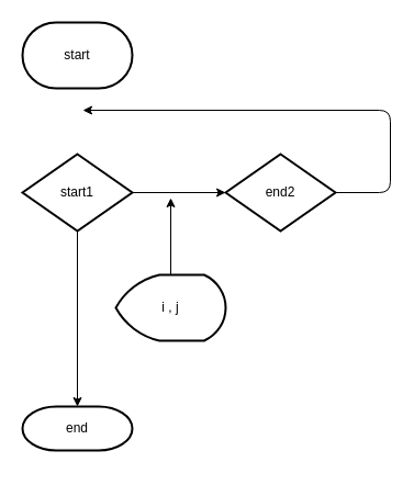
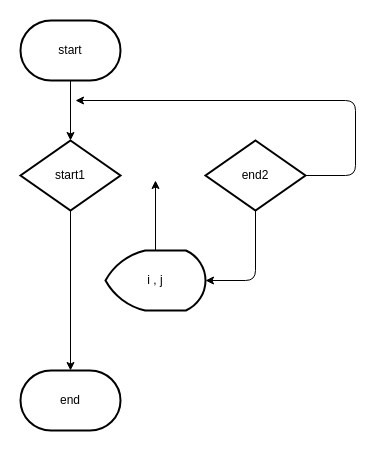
  <mxCell id="0" />
  <mxCell id="1" parent="0" />
+ <mxCell id="2" style="edgeStyle=none;html=1;entryX=0.5;entryY=0;entryDx=0;entryDy=0;entryPerimeter=0;" parent="1" source="3" target="6" edge="1"><mxGeometry relative="1" as="geometry" /></mxCell>
  <mxCell id="3" value="start" style="strokeWidth=2;html=1;shape=mxgraph.flowchart.terminator;whiteSpace=wrap;" parent="1" vertex="1"><mxGeometry x="20" y="20" width="100" height="60" as="geometry" /></mxCell>
- <mxCell id="4" style="edgeStyle=none;html=1;entryX=0;entryY=0.5;entryDx=0;entryDy=0;entryPerimeter=0;" parent="1" source="6" target="9" edge="1"><mxGeometry relative="1" as="geometry" /></mxCell>
  <mxCell id="5" style="edgeStyle=none;html=1;entryX=0.5;entryY=0;entryDx=0;entryDy=0;entryPerimeter=0;" parent="1" source="6" target="12" edge="1"><mxGeometry relative="1" as="geometry" /></mxCell>
  <mxCell id="6" value="start1" style="strokeWidth=2;html=1;shape=mxgraph.flowchart.decision;whiteSpace=wrap;" parent="1" vertex="1"><mxGeometry x="20" y="140" width="100" height="70" as="geometry" /></mxCell>
  <mxCell id="7" style="edgeStyle=none;html=1;" parent="1" source="9" edge="1"><mxGeometry relative="1" as="geometry"><mxPoint x="75" y="100" as="targetPoint" /><Array as="points"><mxPoint x="355" y="175" /><mxPoint x="355" y="100" /></Array></mxGeometry></mxCell>
+ <mxCell id="8" style="edgeStyle=none;html=1;entryX=1;entryY=0.5;entryDx=0;entryDy=0;entryPerimeter=0;" parent="1" source="9" target="11" edge="1"><mxGeometry relative="1" as="geometry"><Array as="points"><mxPoint x="255" y="280" /></Array></mxGeometry></mxCell>
  <mxCell id="9" value="end2" style="strokeWidth=2;html=1;shape=mxgraph.flowchart.decision;whiteSpace=wrap;" parent="1" vertex="1"><mxGeometry x="205" y="140" width="100" height="70" as="geometry" /></mxCell>
  <mxCell id="10" style="edgeStyle=none;html=1;" parent="1" source="11" edge="1"><mxGeometry relative="1" as="geometry"><mxPoint x="155" y="180" as="targetPoint" /></mxGeometry></mxCell>
  <mxCell id="11" value="i , j" style="strokeWidth=2;html=1;shape=mxgraph.flowchart.display;whiteSpace=wrap;" parent="1" vertex="1"><mxGeometry x="105" y="250" width="100" height="60" as="geometry" /></mxCell>
- <mxCell id="12" value="end" style="strokeWidth=2;html=1;shape=mxgraph.flowchart.terminator;whiteSpace=wrap;" parent="1" vertex="1"><mxGeometry x="20" y="370" width="100" height="40" as="geometry" /></mxCell>
+ <mxCell id="12" value="end" style="strokeWidth=2;html=1;shape=mxgraph.flowchart.terminator;whiteSpace=wrap;" parent="1" vertex="1"><mxGeometry x="20" y="370" width="100" height="60" as="geometry" /></mxCell>
